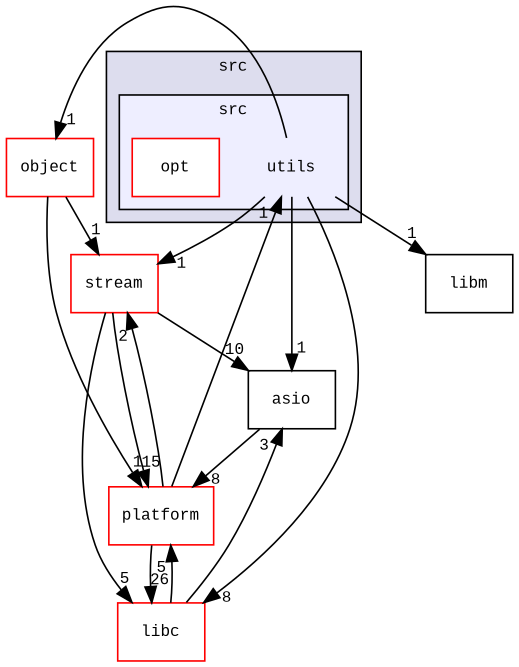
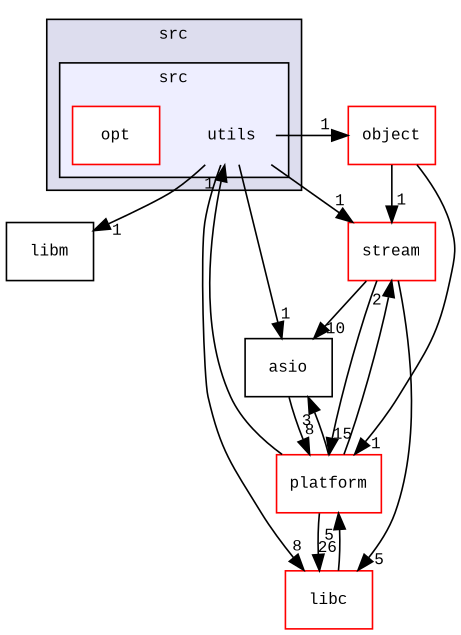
  digraph {
    compound=true
    fontname="Liberation Mono"
    node [fontname="Liberation Mono" fontsize=10 shape=box color=red fillcolor=white style=filled]
    edge [fontname="Liberation Mono" headlabel=1 labeldistance=1.5 labelfontname=CourierNew labelfontsize=10]
    n1 [label=utils shape=plaintext color="" fillcolor="" style=""]
    n2 [label=opt]
    n3 [label=object]
    n4 [label=stream]
    n5 [label=asio color="" fillcolor="" style=""]
    n6 [label=libc]
    n7 [label=libm color="" fillcolor="" style=""]
    n8 [label=platform]
    subgraph cluster_1 {
      bgcolor="#ddddee"
      fontsize=10
      label=src
      pencolor=black
      subgraph cluster_2 {
        bgcolor="#eeeeff"
        fontsize=10
        label=src
        pencolor=black
        n1
        n2
      }
    }
    n1 -> n3
    n1 -> n4
    n1 -> n5
    n1 -> n6 [headlabel=8]
    n1 -> n7
    n3 -> n4
    n3 -> n8
    n4 -> n5 [headlabel=10]
    n4 -> n6 [headlabel=5]
    n4 -> n8 [headlabel=15]
    n5 -> n8 [headlabel=8]
    n6 -> n8 [headlabel=5]
    n8 -> n1
    n8 -> n4 [headlabel=2]
-   n6 -> n5 [headlabel=3]
+   n8 -> n5 [headlabel=3]
    n8 -> n6 [headlabel=26]
  }
